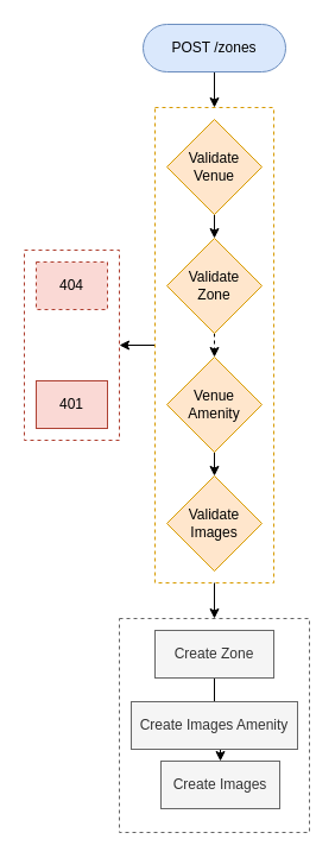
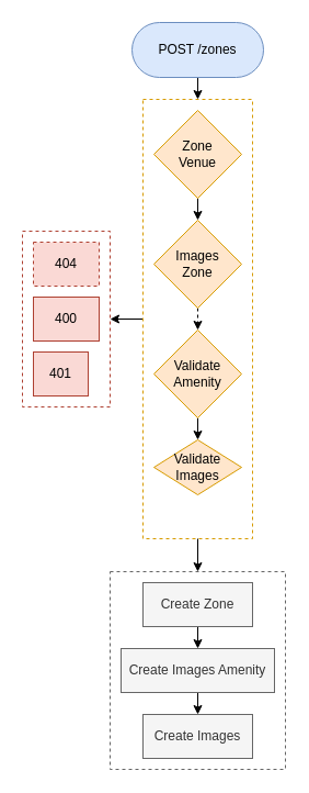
  <mxCell id="0" />
  <mxCell id="1" parent="0" />
  <mxCell id="2" value="" style="rounded=0;whiteSpace=wrap;html=1;fillColor=none;fontColor=#333333;strokeColor=#666666;dashed=1;" vertex="1" parent="1"><mxGeometry x="100" y="520" width="160" height="180" as="geometry" /></mxCell>
  <mxCell id="3" style="edgeStyle=orthogonalEdgeStyle;rounded=0;orthogonalLoop=1;jettySize=auto;html=1;exitX=0.5;exitY=1;exitDx=0;exitDy=0;entryX=0.5;entryY=0;entryDx=0;entryDy=0;" edge="1" parent="1" source="5" target="2"><mxGeometry relative="1" as="geometry" /></mxCell>
  <mxCell id="4" style="edgeStyle=orthogonalEdgeStyle;rounded=0;orthogonalLoop=1;jettySize=auto;html=1;exitX=0;exitY=0.5;exitDx=0;exitDy=0;entryX=1;entryY=0.5;entryDx=0;entryDy=0;" edge="1" parent="1" source="5" target="20"><mxGeometry relative="1" as="geometry" /></mxCell>
  <mxCell id="5" value="" style="rounded=0;whiteSpace=wrap;html=1;fillColor=none;strokeColor=#d79b00;dashed=1;" vertex="1" parent="1"><mxGeometry x="130" y="90" width="100" height="400" as="geometry" /></mxCell>
  <mxCell id="6" style="edgeStyle=orthogonalEdgeStyle;rounded=0;orthogonalLoop=1;jettySize=auto;html=1;exitX=0.5;exitY=1;exitDx=0;exitDy=0;entryX=0.5;entryY=0;entryDx=0;entryDy=0;" edge="1" parent="1" source="7" target="5"><mxGeometry relative="1" as="geometry" /></mxCell>
- <mxCell id="7" value="POST /zones" style="rounded=1;whiteSpace=wrap;html=1;arcSize=50;fillColor=#dae8fc;strokeColor=#6c8ebf;" vertex="1" parent="1"><mxGeometry x="120" y="20" width="120" height="40" as="geometry" /></mxCell>
+ <mxCell id="7" value="POST /zones" style="rounded=1;whiteSpace=wrap;html=1;arcSize=50;fillColor=#dae8fc;strokeColor=#6c8ebf;" vertex="1" parent="1"><mxGeometry x="120" y="20" width="120" height="50" as="geometry" /></mxCell>
  <mxCell id="8" style="edgeStyle=orthogonalEdgeStyle;rounded=0;orthogonalLoop=1;jettySize=auto;html=1;exitX=0.5;exitY=1;exitDx=0;exitDy=0;entryX=0.5;entryY=0;entryDx=0;entryDy=0;" edge="1" parent="1" source="9" target="11"><mxGeometry relative="1" as="geometry" /></mxCell>
- <mxCell id="9" value="Validate&lt;div&gt;Venue&lt;/div&gt;" style="rhombus;whiteSpace=wrap;html=1;fillColor=#ffe6cc;strokeColor=#d79b00;" vertex="1" parent="1"><mxGeometry x="140" y="100" width="80" height="80" as="geometry" /></mxCell>
+ <mxCell id="9" value="Zone&lt;div&gt;Venue&lt;/div&gt;" style="rhombus;whiteSpace=wrap;html=1;fillColor=#ffe6cc;strokeColor=#d79b00;" vertex="1" parent="1"><mxGeometry x="140" y="100" width="80" height="80" as="geometry" /></mxCell>
  <mxCell id="10" style="edgeStyle=orthogonalEdgeStyle;rounded=0;orthogonalLoop=1;jettySize=auto;html=1;exitX=0.5;exitY=1;exitDx=0;exitDy=0;entryX=0.5;entryY=0;entryDx=0;entryDy=0;dashed=1;" edge="1" parent="1" source="11" target="13"><mxGeometry relative="1" as="geometry" /></mxCell>
- <mxCell id="11" value="Validate&lt;div&gt;Zone&lt;/div&gt;" style="rhombus;whiteSpace=wrap;html=1;fillColor=#ffe6cc;strokeColor=#d79b00;" vertex="1" parent="1"><mxGeometry x="140" y="200" width="80" height="80" as="geometry" /></mxCell>
+ <mxCell id="11" value="Images&lt;div&gt;Zone&lt;/div&gt;" style="rhombus;whiteSpace=wrap;html=1;fillColor=#ffe6cc;strokeColor=#d79b00;" vertex="1" parent="1"><mxGeometry x="140" y="200" width="80" height="80" as="geometry" /></mxCell>
  <mxCell id="12" style="edgeStyle=orthogonalEdgeStyle;rounded=0;orthogonalLoop=1;jettySize=auto;html=1;exitX=0.5;exitY=1;exitDx=0;exitDy=0;entryX=0.5;entryY=0;entryDx=0;entryDy=0;" edge="1" parent="1" source="13" target="14"><mxGeometry relative="1" as="geometry" /></mxCell>
- <mxCell id="13" value="Venue&lt;div&gt;Amenity&lt;/div&gt;" style="rhombus;whiteSpace=wrap;html=1;fillColor=#ffe6cc;strokeColor=#d79b00;" vertex="1" parent="1"><mxGeometry x="140" y="300" width="80" height="80" as="geometry" /></mxCell>
- <mxCell id="14" value="Validate&lt;div&gt;Images&lt;/div&gt;" style="rhombus;whiteSpace=wrap;html=1;fillColor=#ffe6cc;strokeColor=#d79b00;" vertex="1" parent="1"><mxGeometry x="140" y="400" width="80" height="80" as="geometry" /></mxCell>
- <mxCell id="15" style="edgeStyle=orthogonalEdgeStyle;rounded=0;orthogonalLoop=1;jettySize=auto;html=1;exitX=0.5;exitY=1;exitDx=0;exitDy=0;entryX=0.5;entryY=0;entryDx=0;entryDy=0;endArrow=none;" edge="1" parent="1" source="16" target="18"><mxGeometry relative="1" as="geometry" /></mxCell>
+ <mxCell id="13" value="Validate&lt;div&gt;Amenity&lt;/div&gt;" style="rhombus;whiteSpace=wrap;html=1;fillColor=#ffe6cc;strokeColor=#d79b00;" vertex="1" parent="1"><mxGeometry x="140" y="300" width="80" height="80" as="geometry" /></mxCell>
+ <mxCell id="14" value="Validate&lt;div&gt;Images&lt;/div&gt;" style="rhombus;whiteSpace=wrap;html=1;fillColor=#ffe6cc;strokeColor=#d79b00;" vertex="1" parent="1"><mxGeometry x="140" y="400" width="80" height="50" as="geometry" /></mxCell>
+ <mxCell id="15" style="edgeStyle=orthogonalEdgeStyle;rounded=0;orthogonalLoop=1;jettySize=auto;html=1;exitX=0.5;exitY=1;exitDx=0;exitDy=0;entryX=0.5;entryY=0;entryDx=0;entryDy=0;" edge="1" parent="1" source="16" target="18"><mxGeometry relative="1" as="geometry" /></mxCell>
  <mxCell id="16" value="Create Zone" style="rounded=0;whiteSpace=wrap;html=1;fillColor=#f5f5f5;fontColor=#333333;strokeColor=#666666;" vertex="1" parent="1"><mxGeometry x="130" y="530" width="100" height="40" as="geometry" /></mxCell>
  <mxCell id="17" style="edgeStyle=orthogonalEdgeStyle;rounded=0;orthogonalLoop=1;jettySize=auto;html=1;exitX=0.5;exitY=1;exitDx=0;exitDy=0;entryX=0.5;entryY=0;entryDx=0;entryDy=0;" edge="1" parent="1" source="18" target="19"><mxGeometry relative="1" as="geometry" /></mxCell>
  <mxCell id="18" value="Create Images Amenity" style="rounded=0;whiteSpace=wrap;html=1;fillColor=#f5f5f5;fontColor=#333333;strokeColor=#666666;" vertex="1" parent="1"><mxGeometry x="110" y="590" width="140" height="40" as="geometry" /></mxCell>
- <mxCell id="19" value="Create Images" style="rounded=0;whiteSpace=wrap;html=1;fillColor=#f5f5f5;fontColor=#333333;strokeColor=#666666;" vertex="1" parent="1"><mxGeometry x="135" y="640" width="100" height="40" as="geometry" /></mxCell>
+ <mxCell id="19" value="Create Images" style="rounded=0;whiteSpace=wrap;html=1;fillColor=#f5f5f5;fontColor=#333333;strokeColor=#666666;" vertex="1" parent="1"><mxGeometry x="130" y="650" width="100" height="40" as="geometry" /></mxCell>
  <mxCell id="20" value="" style="rounded=0;whiteSpace=wrap;html=1;fillColor=none;strokeColor=#ae4132;dashed=1;" vertex="1" parent="1"><mxGeometry x="20" y="210" width="80" height="160" as="geometry" /></mxCell>
  <mxCell id="21" value="404" style="rounded=0;whiteSpace=wrap;html=1;fillColor=#fad9d5;strokeColor=#ae4132;dashed=1;" vertex="1" parent="1"><mxGeometry x="30" y="220" width="60" height="40" as="geometry" /></mxCell>
- <mxCell id="23" value="401" style="rounded=0;whiteSpace=wrap;html=1;fillColor=#fad9d5;strokeColor=#ae4132;" vertex="1" parent="1"><mxGeometry x="30" y="320" width="60" height="40" as="geometry" /></mxCell>
+ <mxCell id="22" value="400" style="rounded=0;whiteSpace=wrap;html=1;fillColor=#fad9d5;strokeColor=#ae4132;" vertex="1" parent="1"><mxGeometry x="30" y="270" width="60" height="40" as="geometry" /></mxCell>
+ <mxCell id="23" value="401" style="rounded=0;whiteSpace=wrap;html=1;fillColor=#fad9d5;strokeColor=#ae4132;" vertex="1" parent="1"><mxGeometry x="30" y="320" width="50" height="40" as="geometry" /></mxCell>
